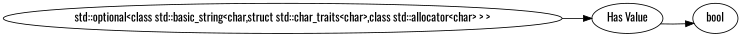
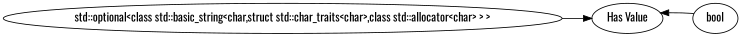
  digraph {
    rankdir=LR
    fontname=Oswald
    node [fontname=Oswald]
    edge [fontname=Oswald]
    n1 [label=bool]
    n2 [label="std::optional<class std::basic_string<char,struct std::char_traits<char>,class std::allocator<char> > >"]
    n3 [label="Has Value"]
    subgraph sub_1 {
      rank=max
      n1
    }
    n2 -> n3
-   n3 -> n1
+   n1 -> n3
  }
